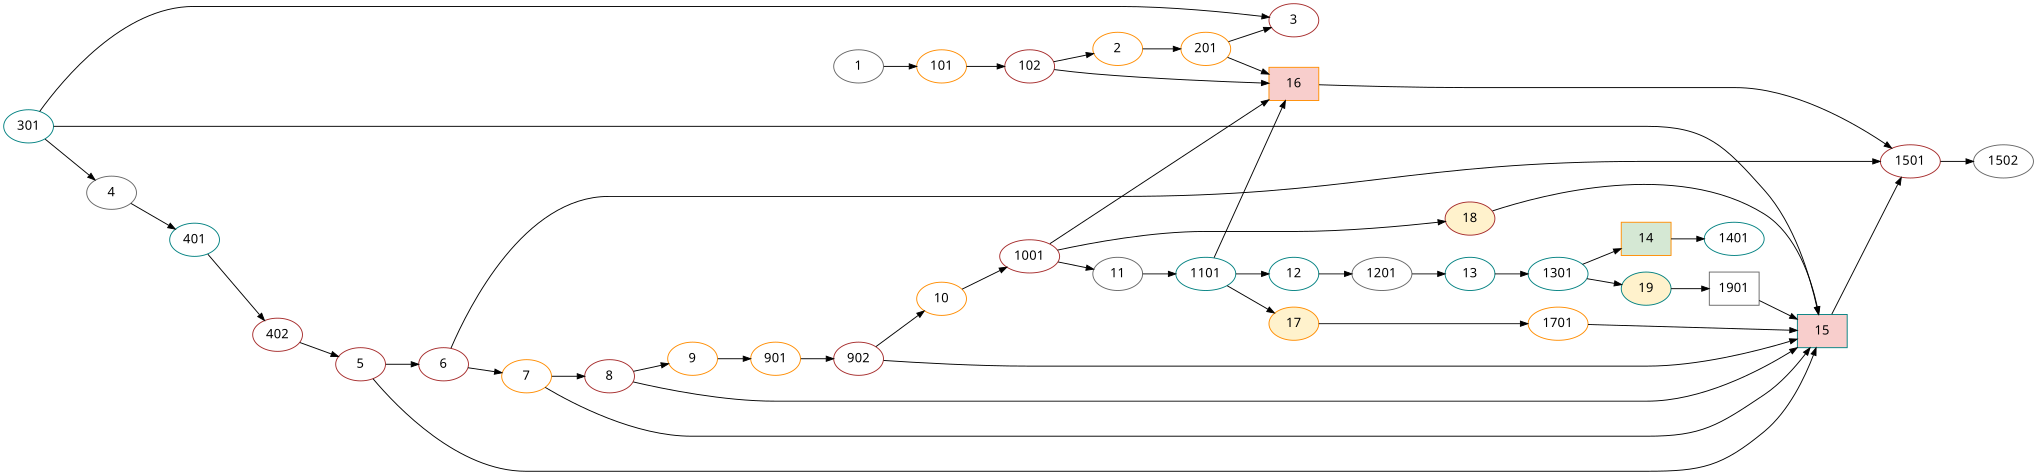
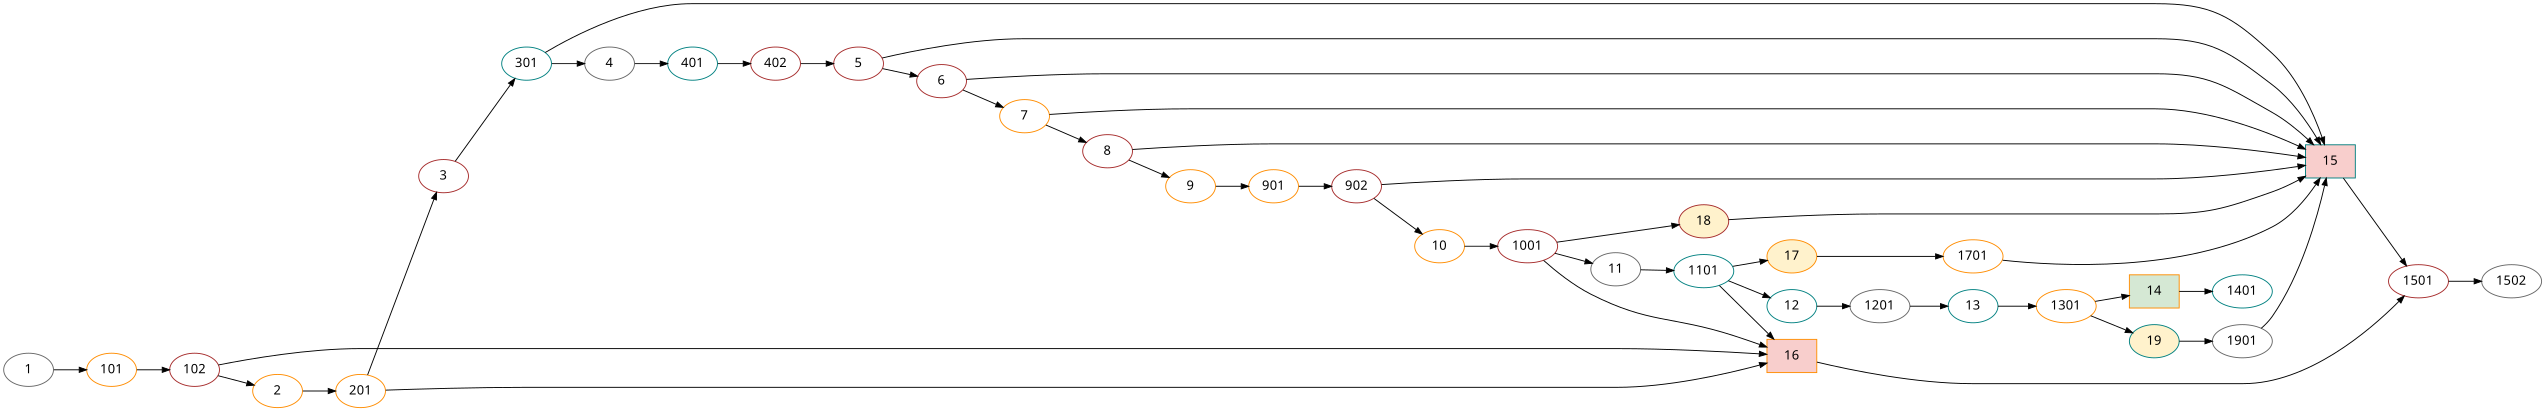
  digraph {
    rankdir=LR
    node [color=darkorange fillcolor=white fontname=XITS style=filled]
    edge [arrowsize=0.8]
    1 [color=gray40]
    101
    102 [color=brown]
    2
    16 [fillcolor="#f8cecc" shape=box]
    201
    1501 [color=brown]
    3 [color=brown]
    1502 [color=gray40]
    301 [color=teal]
    4 [color=gray40]
    15 [color=teal fillcolor="#f8cecc" shape=box]
    401 [color=teal]
    402 [color=brown]
    5 [color=brown]
    6 [color=brown]
    7
    8 [color=brown]
    9
    901
    902 [color=brown]
    10
    1001 [color=brown]
    11 [color=gray40]
    18 [color=brown fillcolor="#fff2cc"]
    1101 [color=teal]
    12 [color=teal]
    17 [fillcolor="#fff2cc"]
    1201 [color=gray40]
    1701
    13 [color=teal]
-   1301 [color=teal]
+   1301
    14 [fillcolor="#d5e8d4" shape=box]
    19 [color=teal fillcolor="#fff2cc"]
    1401 [color=teal]
-   1901 [color=gray40 shape=box]
+   1901 [color=gray40]
    1 -> 101
    101 -> 102
    102 -> 2
    102 -> 16
    2 -> 201
    16 -> 1501
    201 -> 16
    201 -> 3
    1501 -> 1502
-   301 -> 3
+   3 -> 301
    301 -> 4
    301 -> 15
    4 -> 401
    15 -> 1501
    401 -> 402
    402 -> 5
    5 -> 15
    5 -> 6
-   6 -> 1501
+   6 -> 15
    6 -> 7
    7 -> 15
    7 -> 8
    8 -> 15
    8 -> 9
    9 -> 901
    901 -> 902
    902 -> 15
    902 -> 10
    10 -> 1001
    1001 -> 16
    1001 -> 11
    1001 -> 18
    11 -> 1101
    18 -> 15
    1101 -> 16
    1101 -> 12
    1101 -> 17
    12 -> 1201
    17 -> 1701
    1201 -> 13
    1701 -> 15
    13 -> 1301
    1301 -> 14
    1301 -> 19
    14 -> 1401
    19 -> 1901
    1901 -> 15
  }
